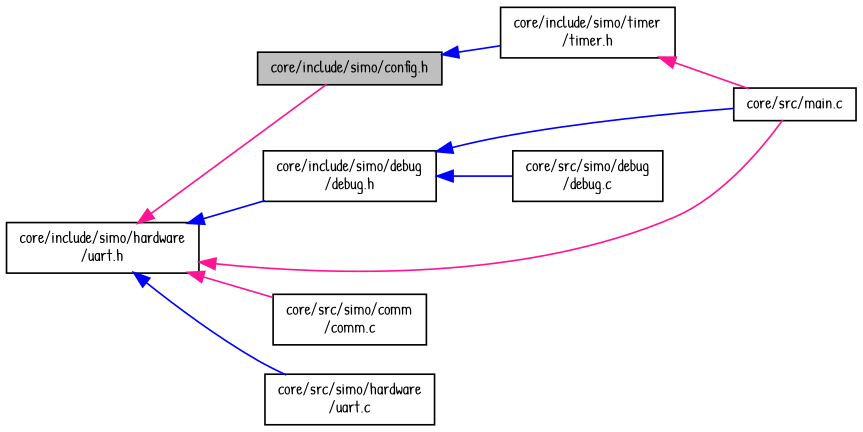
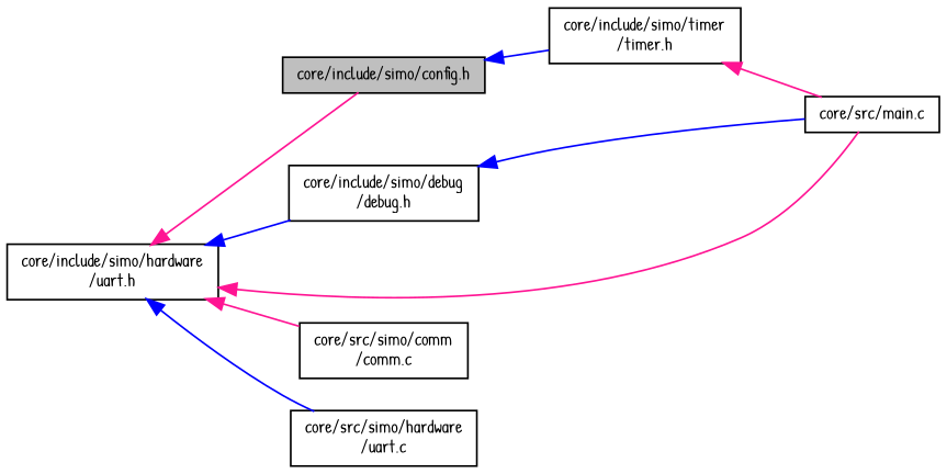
  digraph {
    fontname="Patrick Hand"
    rankdir=LR
    node [color=black fillcolor=white fontname="Patrick Hand" fontsize=10 shape=record style=filled]
    edge [color=blue dir=back fontname="Patrick Hand" fontsize=10 labelfontname=Helvetica labelfontsize=10 style=solid]
    n1 [fillcolor=grey75 fontcolor=black height=0.2 label="core/include/simo/config.h" width=0.4]
    n2 [height=0.2 label="core/include/simo/timer\l/timer.h" width=0.4]
    n3 [height=0.2 label="core/include/simo/hardware\l/uart.h" width=0.4]
    n4 [height=0.2 label="core/include/simo/debug\l/debug.h" width=0.4]
    n5 [height=0.2 label="core/src/main.c" width=0.4]
    n6 [height=0.2 label="core/src/simo/comm\l/comm.c" width=0.4]
    n7 [height=0.2 label="core/src/simo/hardware\l/uart.c" width=0.4]
-   n8 [height=0.2 label="core/src/simo/debug\l/debug.c" width=0.4]
    n1 -> n2
    n2 -> n5 [color=deeppink]
    n3 -> n1 [color=deeppink]
    n3 -> n4
    n3 -> n5 [color=deeppink]
    n3 -> n6 [color=deeppink]
    n3 -> n7
    n4 -> n5
-   n4 -> n8
  }
